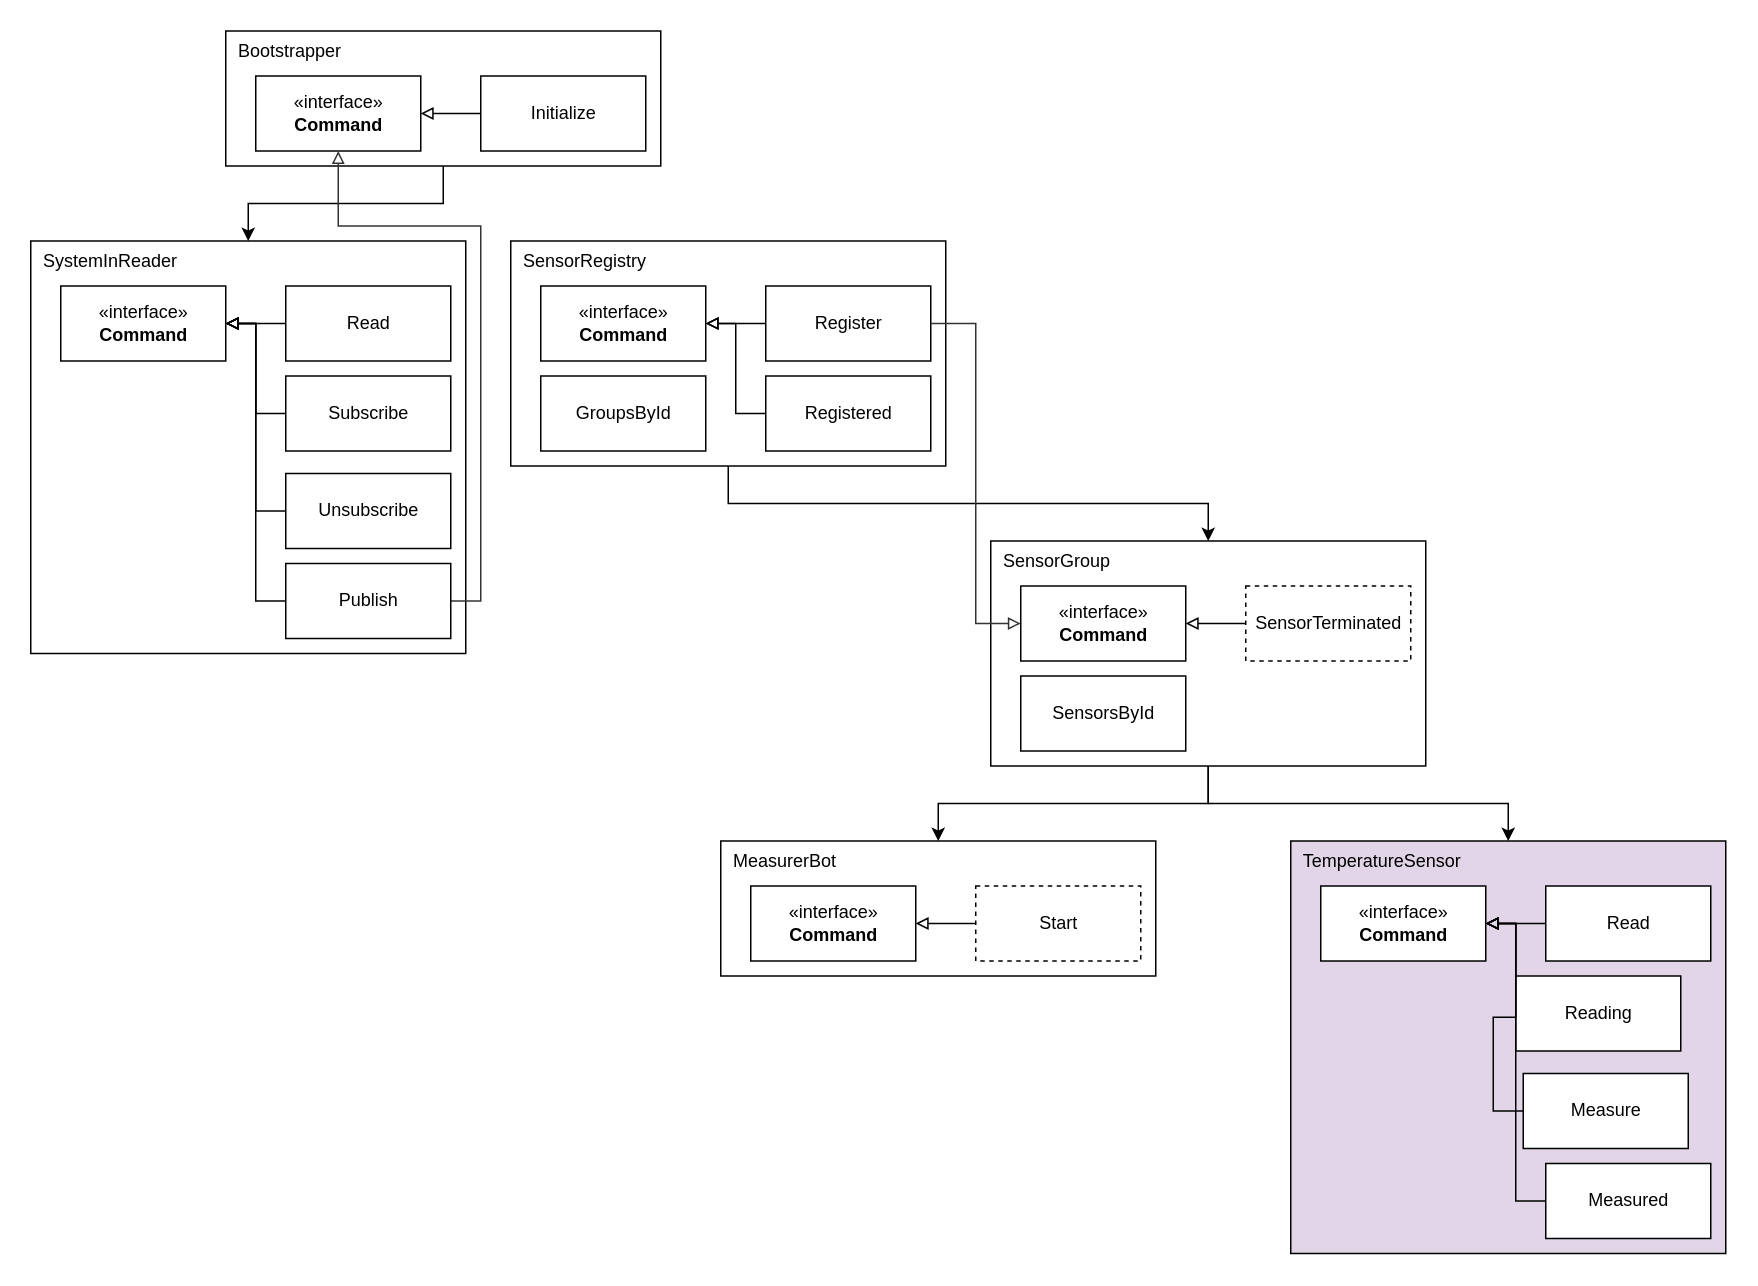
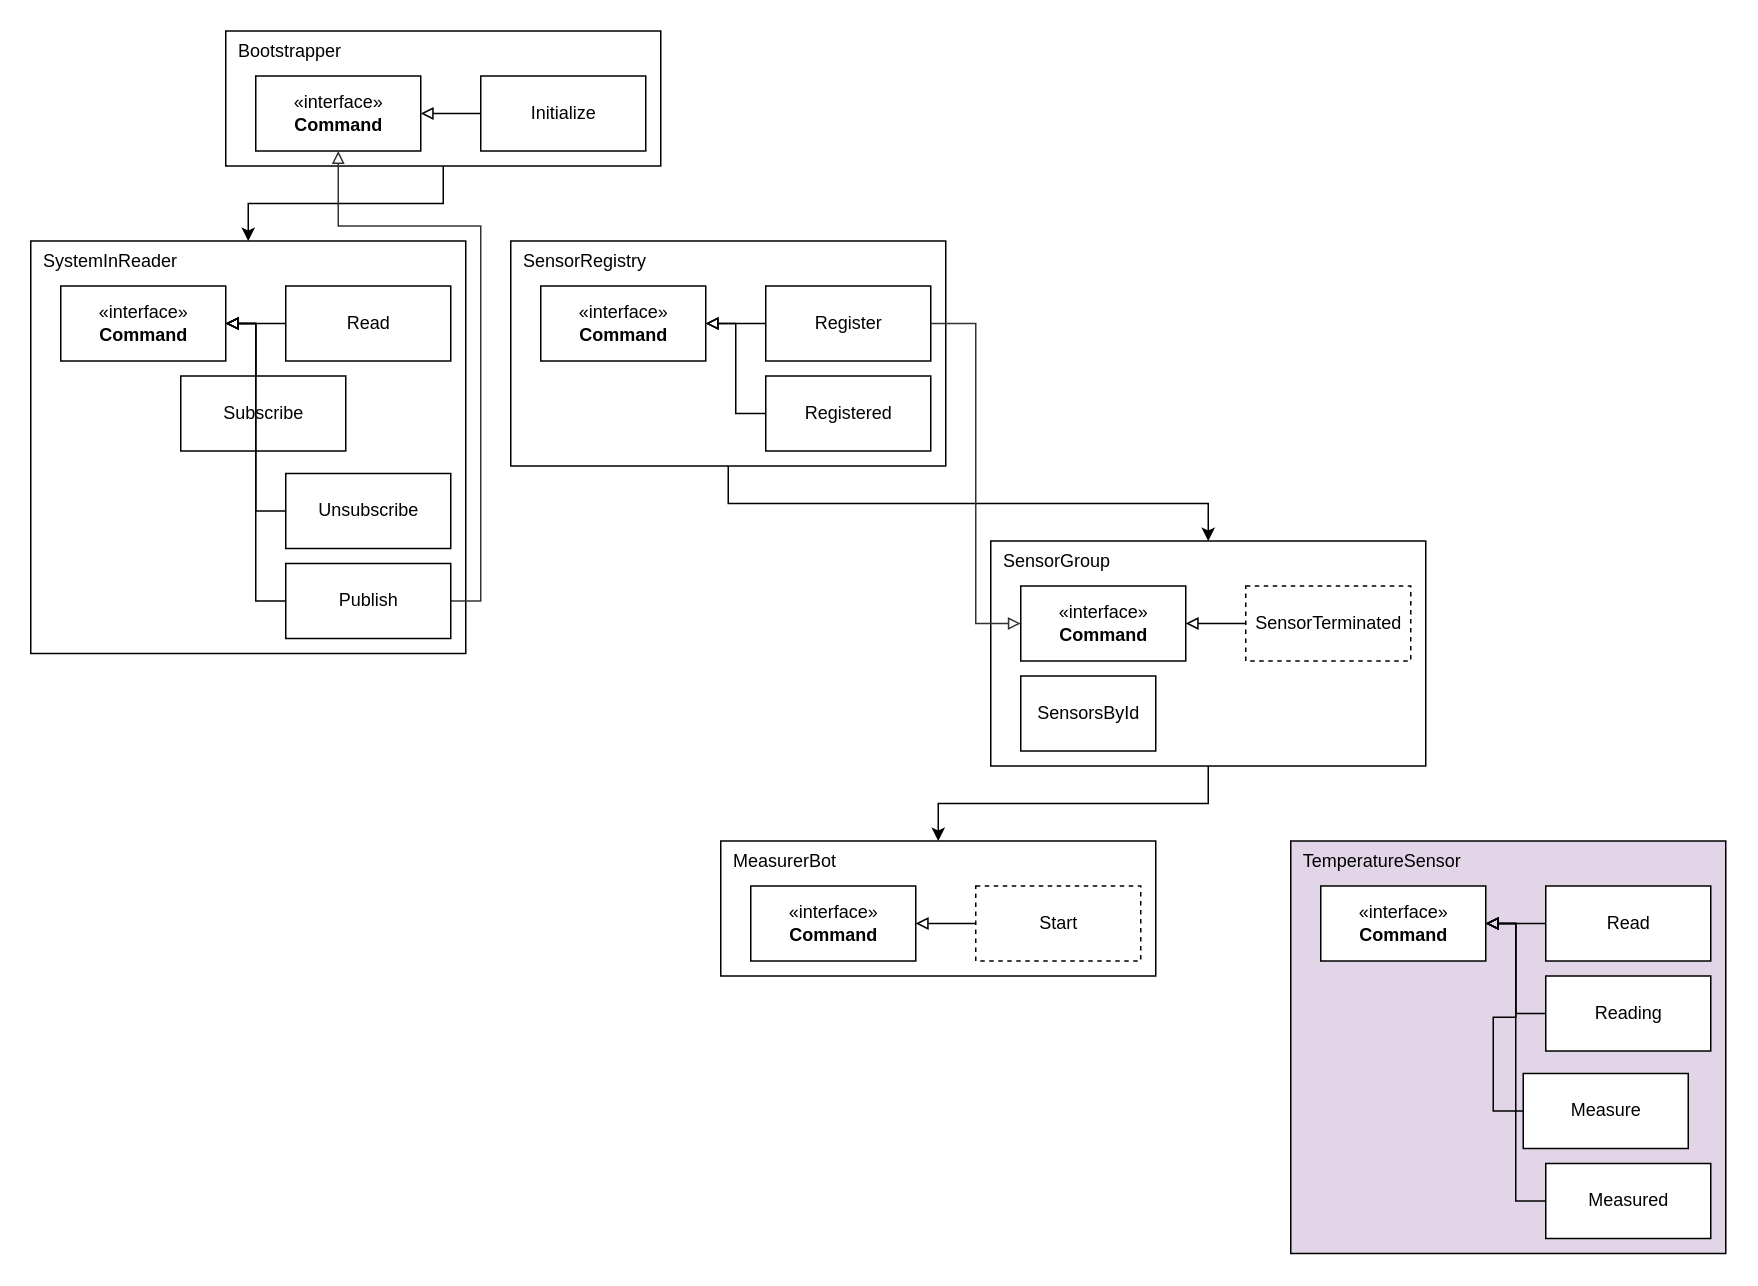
  <mxCell id="0" />
  <mxCell id="1" parent="0" />
  <mxCell id="2" style="edgeStyle=orthogonalEdgeStyle;rounded=0;orthogonalLoop=1;jettySize=auto;html=1;exitX=0.5;exitY=1;exitDx=0;exitDy=0;entryX=0.5;entryY=0;entryDx=0;entryDy=0;endArrow=classic;endFill=1;" edge="1" parent="1" source="3" target="12"><mxGeometry relative="1" as="geometry" /></mxCell>
  <mxCell id="3" value="&amp;nbsp; SensorRegistry" style="html=1;align=left;verticalAlign=top;" vertex="1" parent="1"><mxGeometry x="340" y="160" width="290" height="150" as="geometry" /></mxCell>
  <mxCell id="4" style="edgeStyle=orthogonalEdgeStyle;rounded=0;orthogonalLoop=1;jettySize=auto;html=1;exitX=0;exitY=0.5;exitDx=0;exitDy=0;entryX=1;entryY=0.5;entryDx=0;entryDy=0;endArrow=block;endFill=0;" edge="1" parent="1" source="5" target="6"><mxGeometry relative="1" as="geometry" /></mxCell>
  <mxCell id="5" value="Register" style="html=1;" vertex="1" parent="1"><mxGeometry x="510" y="190" width="110" height="50" as="geometry" /></mxCell>
  <mxCell id="6" value="&lt;div align=&quot;center&quot;&gt;«interface»&lt;br&gt;&lt;b&gt;Command&lt;/b&gt;&lt;/div&gt;" style="html=1;align=center;" vertex="1" parent="1"><mxGeometry x="360" y="190" width="110" height="50" as="geometry" /></mxCell>
  <mxCell id="7" style="edgeStyle=orthogonalEdgeStyle;rounded=0;orthogonalLoop=1;jettySize=auto;html=1;exitX=0;exitY=0.5;exitDx=0;exitDy=0;entryX=1;entryY=0.5;entryDx=0;entryDy=0;endArrow=block;endFill=0;" edge="1" parent="1" source="8" target="6"><mxGeometry relative="1" as="geometry"><Array as="points"><mxPoint x="490" y="275" /><mxPoint x="490" y="215" /></Array></mxGeometry></mxCell>
  <mxCell id="8" value="Registered" style="html=1;align=center;" vertex="1" parent="1"><mxGeometry x="510" y="250" width="110" height="50" as="geometry" /></mxCell>
- <mxCell id="9" value="GroupsById" style="html=1;" vertex="1" parent="1"><mxGeometry x="360" y="250" width="110" height="50" as="geometry" /></mxCell>
- <mxCell id="10" style="edgeStyle=orthogonalEdgeStyle;rounded=0;orthogonalLoop=1;jettySize=auto;html=1;exitX=0.5;exitY=1;exitDx=0;exitDy=0;entryX=0.5;entryY=0;entryDx=0;entryDy=0;endArrow=classic;endFill=1;" edge="1" parent="1" source="12" target="23"><mxGeometry relative="1" as="geometry" /></mxCell>
  <mxCell id="11" style="edgeStyle=orthogonalEdgeStyle;rounded=0;orthogonalLoop=1;jettySize=auto;html=1;exitX=0.5;exitY=1;exitDx=0;exitDy=0;entryX=0.5;entryY=0;entryDx=0;entryDy=0;endArrow=classic;endFill=1;" edge="1" parent="1" source="12" target="33"><mxGeometry relative="1" as="geometry" /></mxCell>
  <mxCell id="12" value="&amp;nbsp; SensorGroup" style="html=1;align=left;verticalAlign=top;" vertex="1" parent="1"><mxGeometry x="660" y="360" width="290" height="150" as="geometry" /></mxCell>
  <mxCell id="13" value="&lt;div align=&quot;center&quot;&gt;«interface»&lt;br&gt;&lt;b&gt;Command&lt;/b&gt;&lt;/div&gt;" style="html=1;align=center;" vertex="1" parent="1"><mxGeometry x="680" y="390" width="110" height="50" as="geometry" /></mxCell>
  <mxCell id="14" style="edgeStyle=orthogonalEdgeStyle;rounded=0;orthogonalLoop=1;jettySize=auto;html=1;exitX=0;exitY=0.5;exitDx=0;exitDy=0;entryX=1;entryY=0.5;entryDx=0;entryDy=0;endArrow=block;endFill=0;" edge="1" parent="1" source="15" target="13"><mxGeometry relative="1" as="geometry"><Array as="points"><mxPoint x="830" y="415" /><mxPoint x="830" y="415" /></Array></mxGeometry></mxCell>
  <mxCell id="15" value="SensorTerminated" style="html=1;align=center;dashed=1;" vertex="1" parent="1"><mxGeometry x="830" y="390" width="110" height="50" as="geometry" /></mxCell>
- <mxCell id="16" value="SensorsById" style="html=1;" vertex="1" parent="1"><mxGeometry x="680" y="450" width="110" height="50" as="geometry" /></mxCell>
+ <mxCell id="16" value="SensorsById" style="html=1;" vertex="1" parent="1"><mxGeometry x="680" y="450" width="90" height="50" as="geometry" /></mxCell>
  <mxCell id="17" style="edgeStyle=orthogonalEdgeStyle;rounded=0;orthogonalLoop=1;jettySize=auto;html=1;exitX=1;exitY=0.5;exitDx=0;exitDy=0;entryX=0;entryY=0.5;entryDx=0;entryDy=0;endArrow=block;endFill=0;fillColor=#dae8fc;strokeColor=#333333;" edge="1" parent="1" source="5" target="13"><mxGeometry relative="1" as="geometry" /></mxCell>
  <mxCell id="18" style="edgeStyle=orthogonalEdgeStyle;rounded=0;orthogonalLoop=1;jettySize=auto;html=1;exitX=0.5;exitY=1;exitDx=0;exitDy=0;entryX=0.5;entryY=0;entryDx=0;entryDy=0;endArrow=classic;endFill=1;" edge="1" parent="1" source="19" target="37"><mxGeometry relative="1" as="geometry" /></mxCell>
  <mxCell id="19" value="&amp;nbsp; Bootstrapper" style="html=1;align=left;verticalAlign=top;" vertex="1" parent="1"><mxGeometry x="150" y="20" width="290" height="90" as="geometry" /></mxCell>
  <mxCell id="20" style="edgeStyle=orthogonalEdgeStyle;rounded=0;orthogonalLoop=1;jettySize=auto;html=1;exitX=0;exitY=0.5;exitDx=0;exitDy=0;entryX=1;entryY=0.5;entryDx=0;entryDy=0;endArrow=block;endFill=0;" edge="1" parent="1" source="21" target="22"><mxGeometry relative="1" as="geometry" /></mxCell>
  <mxCell id="21" value="Initialize" style="html=1;" vertex="1" parent="1"><mxGeometry x="320" y="50" width="110" height="50" as="geometry" /></mxCell>
  <mxCell id="22" value="&lt;div align=&quot;center&quot;&gt;«interface»&lt;br&gt;&lt;b&gt;Command&lt;/b&gt;&lt;/div&gt;" style="html=1;align=center;" vertex="1" parent="1"><mxGeometry x="170" y="50" width="110" height="50" as="geometry" /></mxCell>
  <mxCell id="23" value="&amp;nbsp; TemperatureSensor" style="html=1;align=left;verticalAlign=top;fillColor=#e1d5e7;" vertex="1" parent="1"><mxGeometry x="860" y="560" width="290" height="275" as="geometry" /></mxCell>
  <mxCell id="24" style="edgeStyle=orthogonalEdgeStyle;rounded=0;orthogonalLoop=1;jettySize=auto;html=1;exitX=0;exitY=0.5;exitDx=0;exitDy=0;entryX=1;entryY=0.5;entryDx=0;entryDy=0;endArrow=block;endFill=0;" edge="1" parent="1" source="25" target="26"><mxGeometry relative="1" as="geometry" /></mxCell>
  <mxCell id="25" value="Read" style="html=1;" vertex="1" parent="1"><mxGeometry x="1030" y="590" width="110" height="50" as="geometry" /></mxCell>
  <mxCell id="26" value="&lt;div align=&quot;center&quot;&gt;«interface»&lt;br&gt;&lt;b&gt;Command&lt;/b&gt;&lt;/div&gt;" style="html=1;align=center;" vertex="1" parent="1"><mxGeometry x="880" y="590" width="110" height="50" as="geometry" /></mxCell>
  <mxCell id="27" style="edgeStyle=orthogonalEdgeStyle;rounded=0;orthogonalLoop=1;jettySize=auto;html=1;exitX=0;exitY=0.5;exitDx=0;exitDy=0;entryX=1;entryY=0.5;entryDx=0;entryDy=0;endArrow=block;endFill=0;" edge="1" parent="1" source="28" target="26"><mxGeometry relative="1" as="geometry"><Array as="points"><mxPoint x="1010" y="675" /><mxPoint x="1010" y="615" /></Array></mxGeometry></mxCell>
- <mxCell id="28" value="Reading" style="html=1;align=center;" vertex="1" parent="1"><mxGeometry x="1010" y="650" width="110" height="50" as="geometry" /></mxCell>
+ <mxCell id="28" value="Reading" style="html=1;align=center;" vertex="1" parent="1"><mxGeometry x="1030" y="650" width="110" height="50" as="geometry" /></mxCell>
  <mxCell id="29" style="edgeStyle=orthogonalEdgeStyle;rounded=0;orthogonalLoop=1;jettySize=auto;html=1;exitX=0;exitY=0.5;exitDx=0;exitDy=0;entryX=1;entryY=0.5;entryDx=0;entryDy=0;endArrow=block;endFill=0;" edge="1" parent="1" source="30" target="26"><mxGeometry relative="1" as="geometry" /></mxCell>
  <mxCell id="30" value="Measure" style="html=1;align=center;" vertex="1" parent="1"><mxGeometry x="1015" y="715" width="110" height="50" as="geometry" /></mxCell>
  <mxCell id="31" style="edgeStyle=orthogonalEdgeStyle;rounded=0;orthogonalLoop=1;jettySize=auto;html=1;exitX=0;exitY=0.5;exitDx=0;exitDy=0;entryX=1;entryY=0.5;entryDx=0;entryDy=0;endArrow=block;endFill=0;" edge="1" parent="1" source="32" target="26"><mxGeometry relative="1" as="geometry" /></mxCell>
  <mxCell id="32" value="Measured" style="html=1;align=center;" vertex="1" parent="1"><mxGeometry x="1030" y="775" width="110" height="50" as="geometry" /></mxCell>
  <mxCell id="33" value="&amp;nbsp; MeasurerBot" style="html=1;align=left;verticalAlign=top;" vertex="1" parent="1"><mxGeometry x="480" y="560" width="290" height="90" as="geometry" /></mxCell>
  <mxCell id="34" style="edgeStyle=orthogonalEdgeStyle;rounded=0;orthogonalLoop=1;jettySize=auto;html=1;exitX=0;exitY=0.5;exitDx=0;exitDy=0;entryX=1;entryY=0.5;entryDx=0;entryDy=0;endArrow=block;endFill=0;" edge="1" parent="1" source="35" target="36"><mxGeometry relative="1" as="geometry" /></mxCell>
  <mxCell id="35" value="Start" style="html=1;dashed=1;" vertex="1" parent="1"><mxGeometry x="650" y="590" width="110" height="50" as="geometry" /></mxCell>
  <mxCell id="36" value="&lt;div align=&quot;center&quot;&gt;«interface»&lt;br&gt;&lt;b&gt;Command&lt;/b&gt;&lt;/div&gt;" style="html=1;align=center;" vertex="1" parent="1"><mxGeometry x="500" y="590" width="110" height="50" as="geometry" /></mxCell>
  <mxCell id="37" value="&amp;nbsp; SystemInReader" style="html=1;align=left;verticalAlign=top;" vertex="1" parent="1"><mxGeometry x="20" y="160" width="290" height="275" as="geometry" /></mxCell>
  <mxCell id="38" style="edgeStyle=orthogonalEdgeStyle;rounded=0;orthogonalLoop=1;jettySize=auto;html=1;exitX=0;exitY=0.5;exitDx=0;exitDy=0;entryX=1;entryY=0.5;entryDx=0;entryDy=0;endArrow=block;endFill=0;" edge="1" parent="1" source="39" target="40"><mxGeometry relative="1" as="geometry" /></mxCell>
  <mxCell id="39" value="Read" style="html=1;" vertex="1" parent="1"><mxGeometry x="190" y="190" width="110" height="50" as="geometry" /></mxCell>
  <mxCell id="40" value="&lt;div align=&quot;center&quot;&gt;«interface»&lt;br&gt;&lt;b&gt;Command&lt;/b&gt;&lt;/div&gt;" style="html=1;align=center;" vertex="1" parent="1"><mxGeometry x="40" y="190" width="110" height="50" as="geometry" /></mxCell>
  <mxCell id="41" style="edgeStyle=orthogonalEdgeStyle;rounded=0;orthogonalLoop=1;jettySize=auto;html=1;exitX=0;exitY=0.5;exitDx=0;exitDy=0;entryX=1;entryY=0.5;entryDx=0;entryDy=0;endArrow=block;endFill=0;" edge="1" parent="1" source="42" target="40"><mxGeometry relative="1" as="geometry"><Array as="points"><mxPoint x="170" y="275" /><mxPoint x="170" y="215" /></Array></mxGeometry></mxCell>
- <mxCell id="42" value="Subscribe" style="html=1;align=center;" vertex="1" parent="1"><mxGeometry x="190" y="250" width="110" height="50" as="geometry" /></mxCell>
+ <mxCell id="42" value="Subscribe" style="html=1;align=center;" vertex="1" parent="1"><mxGeometry x="120" y="250" width="110" height="50" as="geometry" /></mxCell>
  <mxCell id="43" style="edgeStyle=orthogonalEdgeStyle;rounded=0;orthogonalLoop=1;jettySize=auto;html=1;exitX=0;exitY=0.5;exitDx=0;exitDy=0;entryX=1;entryY=0.5;entryDx=0;entryDy=0;endArrow=block;endFill=0;" edge="1" parent="1" source="44" target="40"><mxGeometry relative="1" as="geometry" /></mxCell>
  <mxCell id="44" value="Unsubscribe" style="html=1;align=center;" vertex="1" parent="1"><mxGeometry x="190" y="315" width="110" height="50" as="geometry" /></mxCell>
  <mxCell id="45" style="edgeStyle=orthogonalEdgeStyle;rounded=0;orthogonalLoop=1;jettySize=auto;html=1;exitX=0;exitY=0.5;exitDx=0;exitDy=0;entryX=1;entryY=0.5;entryDx=0;entryDy=0;endArrow=block;endFill=0;" edge="1" parent="1" source="47" target="40"><mxGeometry relative="1" as="geometry" /></mxCell>
  <mxCell id="46" style="edgeStyle=orthogonalEdgeStyle;rounded=0;orthogonalLoop=1;jettySize=auto;html=1;exitX=1;exitY=0.5;exitDx=0;exitDy=0;entryX=0.5;entryY=1;entryDx=0;entryDy=0;endArrow=block;endFill=0;fillColor=#dae8fc;strokeColor=#333333;" edge="1" parent="1" source="47" target="22"><mxGeometry relative="1" as="geometry"><Array as="points"><mxPoint x="320" y="400" /><mxPoint x="320" y="150" /><mxPoint x="225" y="150" /></Array></mxGeometry></mxCell>
  <mxCell id="47" value="Publish" style="html=1;align=center;" vertex="1" parent="1"><mxGeometry x="190" y="375" width="110" height="50" as="geometry" /></mxCell>
